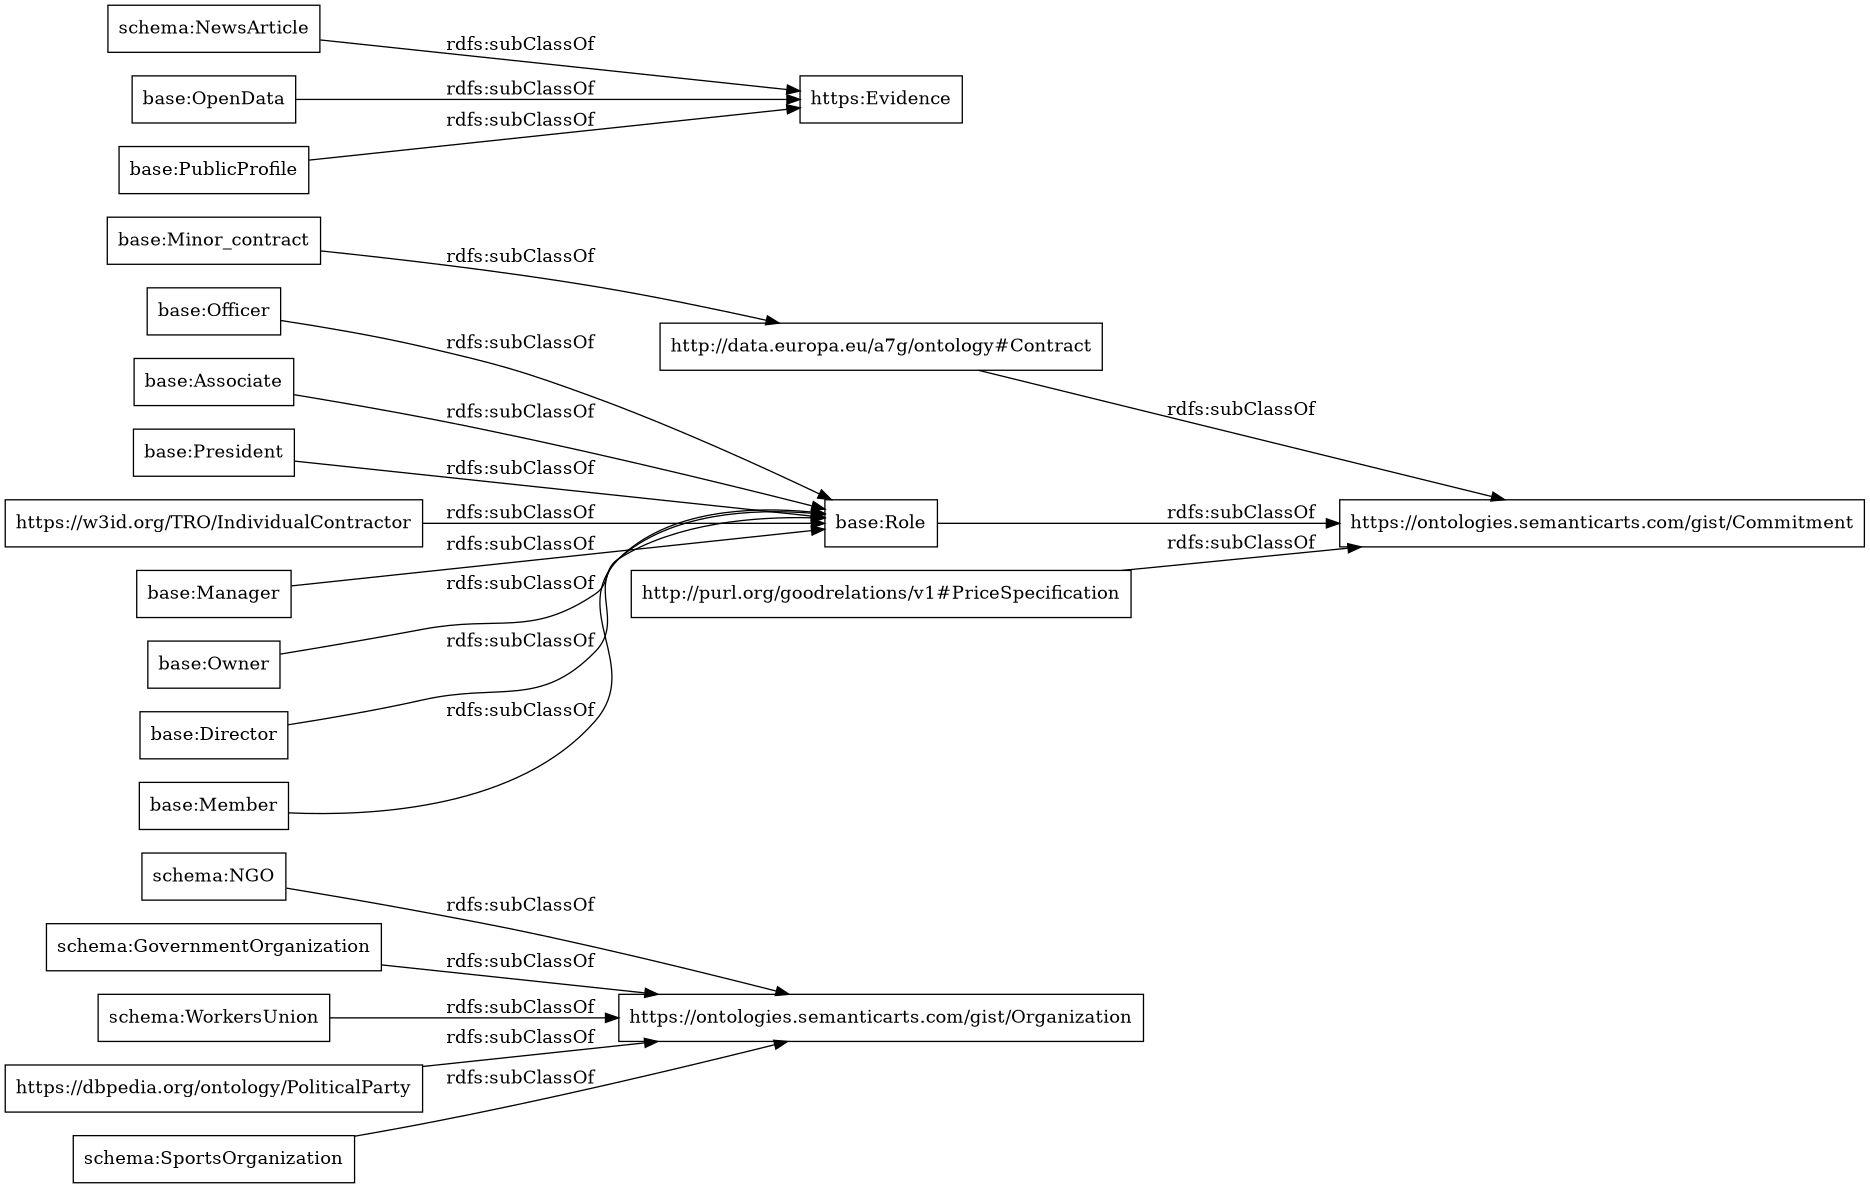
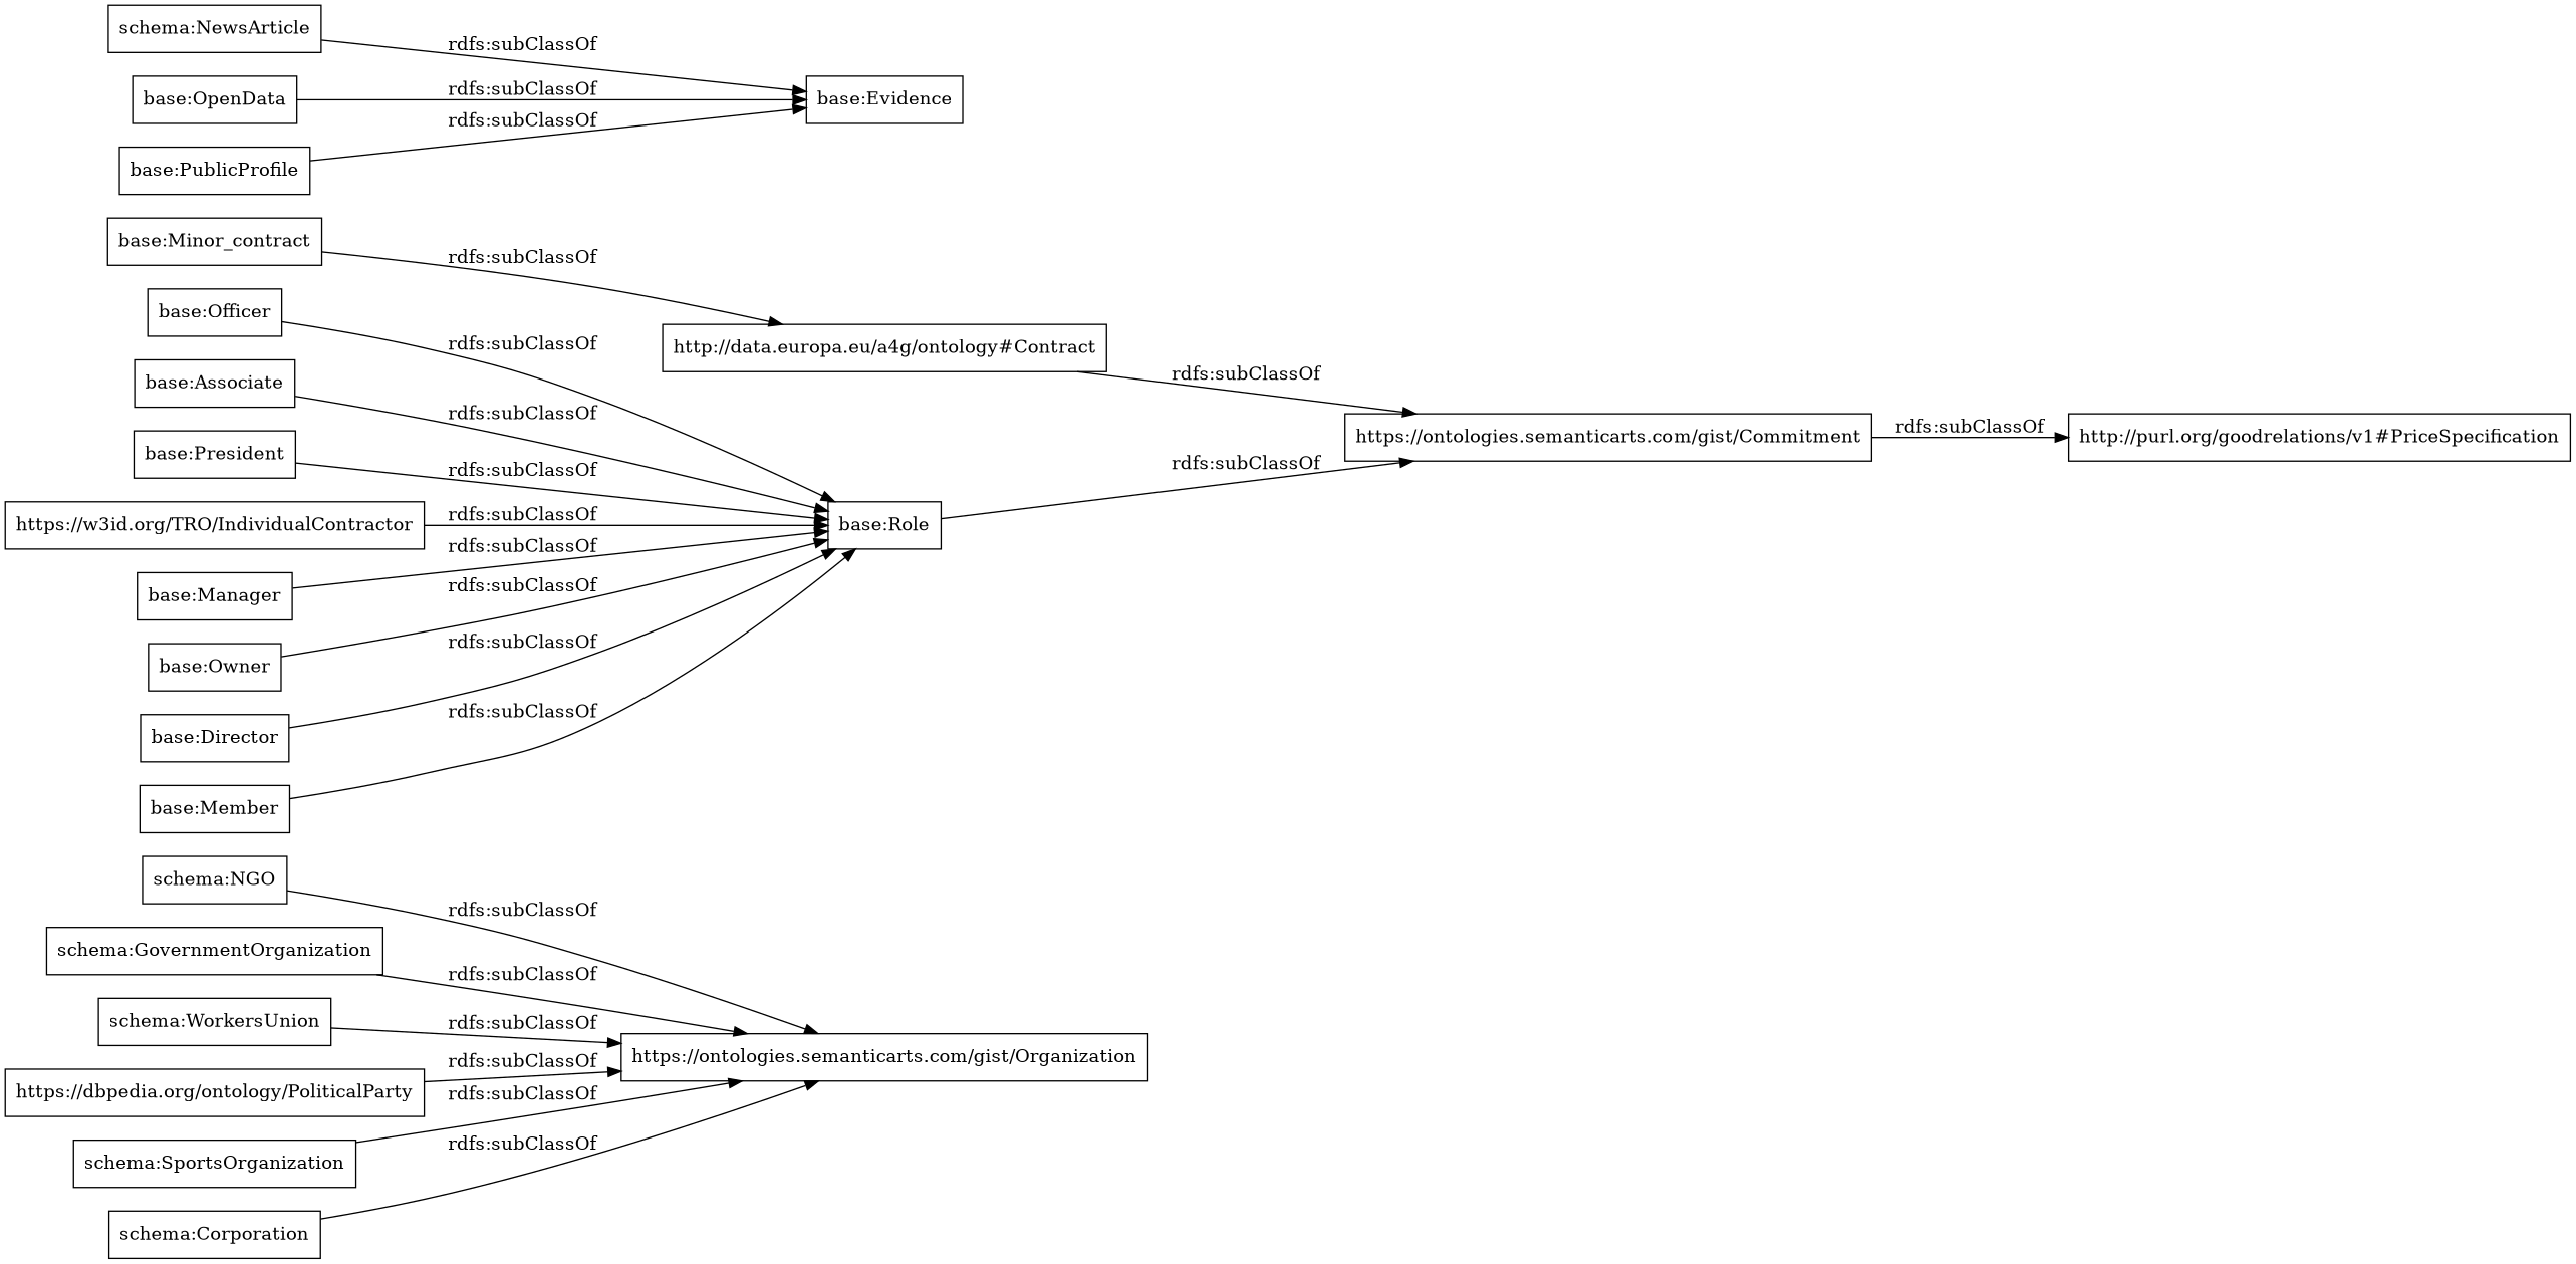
  digraph {
    rankdir=LR
    node [color=black shape=rectangle]
    "schema:NGO"
    "https://ontologies.semanticarts.com/gist/Organization"
    "schema:GovernmentOrganization"
    "base:Officer"
    "base:Role"
    "https://ontologies.semanticarts.com/gist/Commitment"
    "base:President"
    "https://w3id.org/TRO/IndividualContractor"
    "schema:WorkersUnion"
    "base:Manager"
    "schema:NewsArticle"
-   "base:Evidence" [label="https:Evidence"]
+   "base:Evidence"
    "base:OpenData"
-   "http://data.europa.eu/a4g/ontology#Contract" [label="http://data.europa.eu/a7g/ontology#Contract"]
+   "http://data.europa.eu/a4g/ontology#Contract"
    "base:PublicProfile"
    "base:Owner"
    "http://purl.org/goodrelations/v1#PriceSpecification"
    "base:Director"
    "https://dbpedia.org/ontology/PoliticalParty"
    "base:Member"
    "base:Associate"
    "schema:SportsOrganization"
+   "schema:Corporation"
    "base:Minor_contract"
    "schema:NGO" -> "https://ontologies.semanticarts.com/gist/Organization" [label="rdfs:subClassOf"]
    "schema:GovernmentOrganization" -> "https://ontologies.semanticarts.com/gist/Organization" [label="rdfs:subClassOf"]
    "base:Officer" -> "base:Role" [label="rdfs:subClassOf"]
    "base:Role" -> "https://ontologies.semanticarts.com/gist/Commitment" [label="rdfs:subClassOf"]
    "base:President" -> "base:Role" [label="rdfs:subClassOf"]
    "https://w3id.org/TRO/IndividualContractor" -> "base:Role" [label="rdfs:subClassOf"]
    "schema:WorkersUnion" -> "https://ontologies.semanticarts.com/gist/Organization" [label="rdfs:subClassOf"]
    "base:Manager" -> "base:Role" [label="rdfs:subClassOf"]
    "schema:NewsArticle" -> "base:Evidence" [label="rdfs:subClassOf"]
    "base:OpenData" -> "base:Evidence" [label="rdfs:subClassOf"]
    "http://data.europa.eu/a4g/ontology#Contract" -> "https://ontologies.semanticarts.com/gist/Commitment" [label="rdfs:subClassOf"]
    "base:PublicProfile" -> "base:Evidence" [label="rdfs:subClassOf"]
    "base:Owner" -> "base:Role" [label="rdfs:subClassOf"]
-   "http://purl.org/goodrelations/v1#PriceSpecification" -> "https://ontologies.semanticarts.com/gist/Commitment" [label="rdfs:subClassOf"]
+   "https://ontologies.semanticarts.com/gist/Commitment" -> "http://purl.org/goodrelations/v1#PriceSpecification" [label="rdfs:subClassOf"]
    "base:Director" -> "base:Role" [label="rdfs:subClassOf"]
    "https://dbpedia.org/ontology/PoliticalParty" -> "https://ontologies.semanticarts.com/gist/Organization" [label="rdfs:subClassOf"]
    "base:Member" -> "base:Role" [label="rdfs:subClassOf"]
    "base:Associate" -> "base:Role" [label="rdfs:subClassOf"]
    "schema:SportsOrganization" -> "https://ontologies.semanticarts.com/gist/Organization" [label="rdfs:subClassOf"]
+   "schema:Corporation" -> "https://ontologies.semanticarts.com/gist/Organization" [label="rdfs:subClassOf"]
    "base:Minor_contract" -> "http://data.europa.eu/a4g/ontology#Contract" [label="rdfs:subClassOf"]
  }
